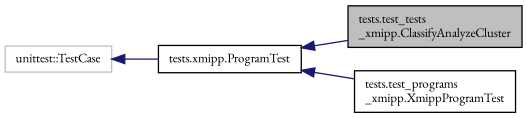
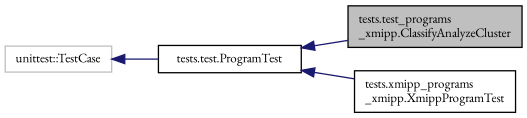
  digraph {
    fontname="EB Garamond"
    rankdir=LR
    node [color=black fillcolor=white fontname="EB Garamond" fontsize=10 shape=record style=filled]
    edge [color=midnightblue dir=back fontname="EB Garamond" fontsize=10 labelfontname=Helvetica labelfontsize=10 style=solid]
-   n1 [fillcolor=grey75 fontcolor=black height=0.2 label="tests.test_tests\l_xmipp.ClassifyAnalyzeCluster" width=0.4]
-   n2 [height=0.2 label="tests.test_programs\l_xmipp.XmippProgramTest" width=0.4]
-   n3 [height=0.2 label="tests.xmipp.ProgramTest" width=0.4]
+   n1 [fillcolor=grey75 fontcolor=black height=0.2 label="tests.test_programs\l_xmipp.ClassifyAnalyzeCluster" width=0.4]
+   n2 [height=0.2 label="tests.xmipp_programs\l_xmipp.XmippProgramTest" width=0.4]
+   n3 [height=0.2 label="tests.test.ProgramTest" width=0.4]
    n4 [color=grey75 height=0.2 label="unittest::TestCase" width=0.4]
    n3 -> n1
    n3 -> n2
    n4 -> n3
  }
